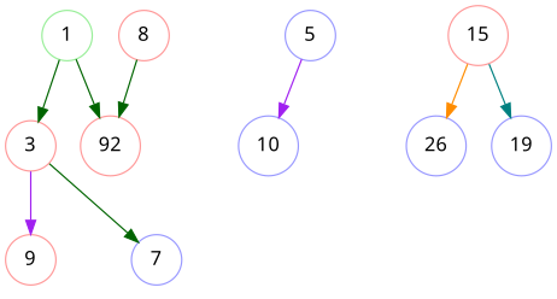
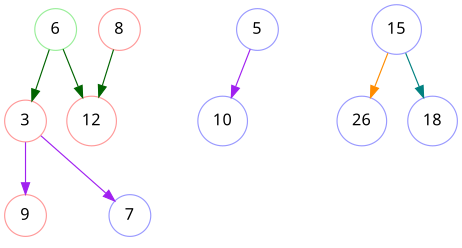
  digraph {
    fontname="Noto Sans"
    node [color="#9999ff" fontname="Noto Sans" shape=circle]
    edge [fontname="Noto Sans"]
-   1 [color="#99ee99"]
+   1 [color="#99ee99" label=6]
    3 [color="#ff9999"]
-   12 [color="#ff9999" label=92]
+   12 [color="#ff9999"]
    9 [color="#ff9999"]
    7
    8 [color="#ff9999"]
    l10 [style=invis]
    10
    n9 [label=26]
-   15 [color="#ff9999"]
-   18 [label=19]
+   15
+   18
    5
    r5 [style=invis]
    1 -> 3 [color=darkgreen]
    1 -> 12 [color=darkgreen]
    3 -> 9 [color=purple]
-   3 -> 7 [color=darkgreen]
+   3 -> 7 [color=purple]
    8 -> 12 [color=darkgreen]
    8 -> 7 [style=invis]
    10 -> l10 [style=invis]
    15 -> n9 [color=darkorange]
    15 -> 18 [color=teal]
    5 -> 10 [color=purple]
    5 -> r5 [style=invis]
  }
